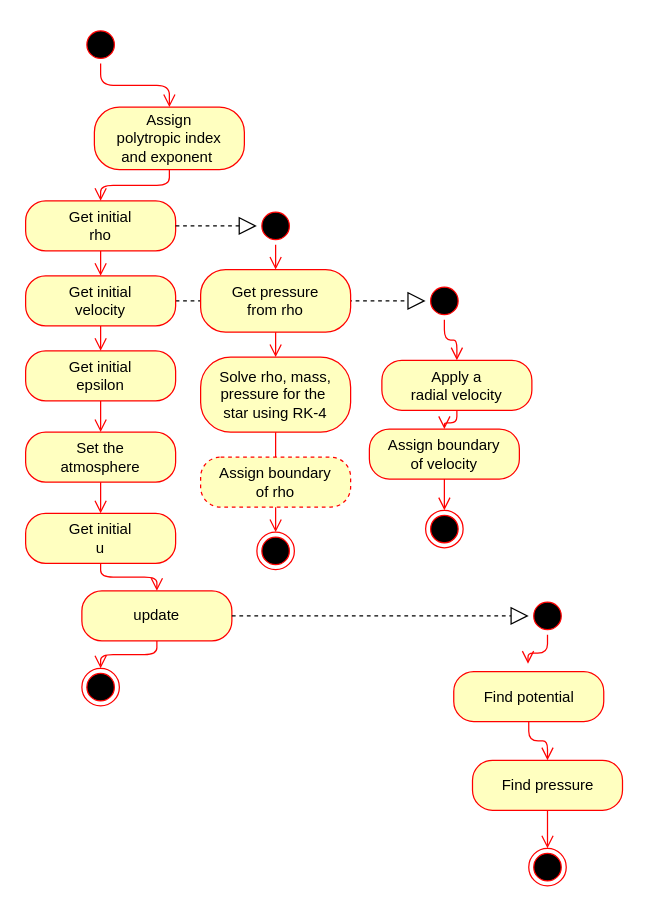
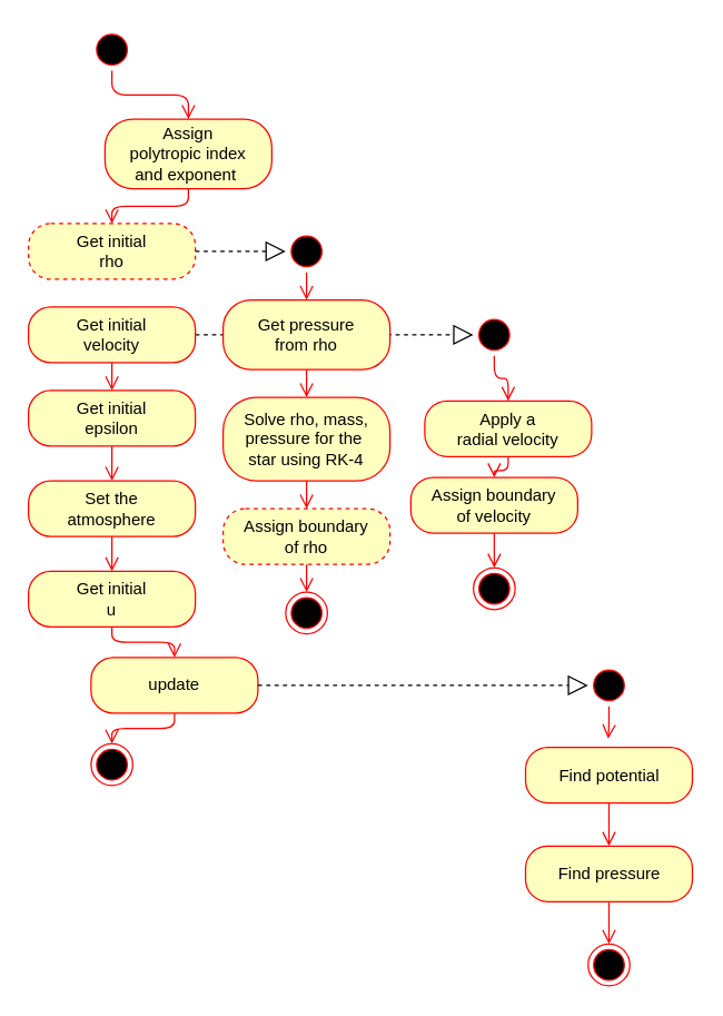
  <mxCell id="0" />
  <mxCell id="1" parent="0" />
  <mxCell id="2" value="" style="endArrow=block;dashed=1;endFill=0;endSize=12;html=1;exitX=1;exitY=0.5;exitDx=0;exitDy=0;entryX=0;entryY=0.5;entryDx=0;entryDy=0;" edge="1" parent="1" source="9" target="29"><mxGeometry width="160" relative="1" as="geometry"><mxPoint x="335" y="179" as="sourcePoint" /><mxPoint x="495" y="179" as="targetPoint" /></mxGeometry></mxCell>
  <mxCell id="3" value="" style="ellipse;html=1;shape=startState;fillColor=#000000;strokeColor=#ff0000;" parent="1" vertex="1"><mxGeometry x="65" y="20" width="30" height="30" as="geometry" /></mxCell>
  <mxCell id="4" value="" style="edgeStyle=orthogonalEdgeStyle;html=1;verticalAlign=bottom;endArrow=open;endSize=8;strokeColor=#ff0000;entryX=0.5;entryY=0;entryDx=0;entryDy=0;" parent="1" source="3" target="5" edge="1"><mxGeometry relative="1" as="geometry"><mxPoint x="80" y="110" as="targetPoint" /></mxGeometry></mxCell>
  <mxCell id="5" value="Assign&lt;br&gt;polytropic index&lt;br&gt;and exponent&amp;nbsp;" style="rounded=1;whiteSpace=wrap;html=1;arcSize=40;fontColor=#000000;fillColor=#ffffc0;strokeColor=#ff0000;" parent="1" vertex="1"><mxGeometry x="75" y="85" width="120" height="50" as="geometry" /></mxCell>
  <mxCell id="6" value="" style="edgeStyle=orthogonalEdgeStyle;html=1;verticalAlign=bottom;endArrow=open;endSize=8;strokeColor=#ff0000;entryX=0.5;entryY=0;entryDx=0;entryDy=0;" parent="1" source="5" target="7" edge="1"><mxGeometry relative="1" as="geometry"><mxPoint x="80" y="240" as="targetPoint" /></mxGeometry></mxCell>
- <mxCell id="7" value="Get initial&lt;br&gt;rho" style="rounded=1;whiteSpace=wrap;html=1;arcSize=40;fontColor=#000000;fillColor=#ffffc0;strokeColor=#ff0000;" parent="1" vertex="1"><mxGeometry x="20" y="160" width="120" height="40" as="geometry" /></mxCell>
- <mxCell id="8" value="" style="edgeStyle=orthogonalEdgeStyle;html=1;verticalAlign=bottom;endArrow=open;endSize=8;strokeColor=#ff0000;entryX=0.5;entryY=0;entryDx=0;entryDy=0;" parent="1" source="7" target="9" edge="1"><mxGeometry relative="1" as="geometry"><mxPoint x="80" y="360" as="targetPoint" /></mxGeometry></mxCell>
+ <mxCell id="7" value="Get initial&lt;br&gt;rho" style="rounded=1;whiteSpace=wrap;html=1;arcSize=40;fontColor=#000000;fillColor=#ffffc0;strokeColor=#ff0000;dashed=1;" parent="1" vertex="1"><mxGeometry x="20" y="160" width="120" height="40" as="geometry" /></mxCell>
  <mxCell id="9" value="Get initial&lt;br&gt;velocity" style="rounded=1;whiteSpace=wrap;html=1;arcSize=40;fontColor=#000000;fillColor=#ffffc0;strokeColor=#ff0000;" parent="1" vertex="1"><mxGeometry x="20" y="220" width="120" height="40" as="geometry" /></mxCell>
  <mxCell id="10" value="" style="edgeStyle=orthogonalEdgeStyle;html=1;verticalAlign=bottom;endArrow=open;endSize=8;strokeColor=#ff0000;entryX=0.5;entryY=0;entryDx=0;entryDy=0;" parent="1" source="9" target="11" edge="1"><mxGeometry relative="1" as="geometry"><mxPoint x="80" y="490" as="targetPoint" /></mxGeometry></mxCell>
  <mxCell id="11" value="Get initial&lt;br&gt;epsilon" style="rounded=1;whiteSpace=wrap;html=1;arcSize=40;fontColor=#000000;fillColor=#ffffc0;strokeColor=#ff0000;" parent="1" vertex="1"><mxGeometry x="20" y="280" width="120" height="40" as="geometry" /></mxCell>
  <mxCell id="12" value="" style="edgeStyle=orthogonalEdgeStyle;html=1;verticalAlign=bottom;endArrow=open;endSize=8;strokeColor=#ff0000;entryX=0.5;entryY=0;entryDx=0;entryDy=0;" parent="1" source="11" target="13" edge="1"><mxGeometry relative="1" as="geometry"><mxPoint x="80" y="620" as="targetPoint" /></mxGeometry></mxCell>
  <mxCell id="13" value="Set the&lt;br&gt;atmosphere" style="rounded=1;whiteSpace=wrap;html=1;arcSize=40;fontColor=#000000;fillColor=#ffffc0;strokeColor=#ff0000;" parent="1" vertex="1"><mxGeometry x="20" y="345" width="120" height="40" as="geometry" /></mxCell>
  <mxCell id="14" value="" style="edgeStyle=orthogonalEdgeStyle;html=1;verticalAlign=bottom;endArrow=open;endSize=8;strokeColor=#ff0000;entryX=0.5;entryY=0;entryDx=0;entryDy=0;" parent="1" source="13" target="15" edge="1"><mxGeometry relative="1" as="geometry"><mxPoint x="80" y="730" as="targetPoint" /></mxGeometry></mxCell>
  <mxCell id="15" value="Get initial&lt;br&gt;u" style="rounded=1;whiteSpace=wrap;html=1;arcSize=40;fontColor=#000000;fillColor=#ffffc0;strokeColor=#ff0000;" parent="1" vertex="1"><mxGeometry x="20" y="410" width="120" height="40" as="geometry" /></mxCell>
  <mxCell id="16" value="" style="edgeStyle=orthogonalEdgeStyle;html=1;verticalAlign=bottom;endArrow=open;endSize=8;strokeColor=#ff0000;entryX=0.5;entryY=0;entryDx=0;entryDy=0;" parent="1" source="15" target="17" edge="1"><mxGeometry relative="1" as="geometry"><mxPoint x="80" y="840" as="targetPoint" /></mxGeometry></mxCell>
  <mxCell id="17" value="update" style="rounded=1;whiteSpace=wrap;html=1;arcSize=40;fontColor=#000000;fillColor=#ffffc0;strokeColor=#ff0000;" parent="1" vertex="1"><mxGeometry x="65" y="472" width="120" height="40" as="geometry" /></mxCell>
  <mxCell id="18" value="" style="edgeStyle=orthogonalEdgeStyle;html=1;verticalAlign=bottom;endArrow=open;endSize=8;strokeColor=#ff0000;entryX=0.5;entryY=0;entryDx=0;entryDy=0;" parent="1" source="17" target="19" edge="1"><mxGeometry relative="1" as="geometry"><mxPoint x="80" y="960" as="targetPoint" /></mxGeometry></mxCell>
  <mxCell id="19" value="" style="ellipse;html=1;shape=endState;fillColor=#000000;strokeColor=#ff0000;" parent="1" vertex="1"><mxGeometry x="65" y="534" width="30" height="30" as="geometry" /></mxCell>
  <mxCell id="20" value="" style="ellipse;html=1;shape=startState;fillColor=#000000;strokeColor=#ff0000;" parent="1" vertex="1"><mxGeometry x="205" y="165" width="30" height="30" as="geometry" /></mxCell>
  <mxCell id="21" value="" style="edgeStyle=orthogonalEdgeStyle;html=1;verticalAlign=bottom;endArrow=open;endSize=8;strokeColor=#ff0000;entryX=0.5;entryY=0;entryDx=0;entryDy=0;" parent="1" source="20" target="22" edge="1"><mxGeometry relative="1" as="geometry"><mxPoint x="220" y="252.5" as="targetPoint" /></mxGeometry></mxCell>
  <mxCell id="22" value="Get pressure&lt;br&gt;from rho" style="rounded=1;whiteSpace=wrap;html=1;arcSize=40;fontColor=#000000;fillColor=#ffffc0;strokeColor=#ff0000;" parent="1" vertex="1"><mxGeometry x="160" y="215" width="120" height="50" as="geometry" /></mxCell>
  <mxCell id="23" value="" style="edgeStyle=orthogonalEdgeStyle;html=1;verticalAlign=bottom;endArrow=open;endSize=8;strokeColor=#ff0000;entryX=0.5;entryY=0;entryDx=0;entryDy=0;" parent="1" source="22" target="24" edge="1"><mxGeometry relative="1" as="geometry"><mxPoint x="220" y="362.5" as="targetPoint" /></mxGeometry></mxCell>
  <mxCell id="24" value="Solve rho, mass,&lt;br&gt;pressure for the&amp;nbsp;&lt;br&gt;star using RK-4" style="rounded=1;whiteSpace=wrap;html=1;arcSize=40;fontColor=#000000;fillColor=#ffffc0;strokeColor=#ff0000;" parent="1" vertex="1"><mxGeometry x="160" y="285" width="120" height="60" as="geometry" /></mxCell>
- <mxCell id="25" value="" style="edgeStyle=orthogonalEdgeStyle;html=1;verticalAlign=bottom;endArrow=none;endSize=8;strokeColor=#ff0000;entryX=0.5;entryY=0;entryDx=0;entryDy=0;" parent="1" source="24" target="26" edge="1"><mxGeometry relative="1" as="geometry"><mxPoint x="220" y="482.5" as="targetPoint" /></mxGeometry></mxCell>
+ <mxCell id="25" value="" style="edgeStyle=orthogonalEdgeStyle;html=1;verticalAlign=bottom;endArrow=open;endSize=8;strokeColor=#ff0000;entryX=0.5;entryY=0;entryDx=0;entryDy=0;" parent="1" source="24" target="26" edge="1"><mxGeometry relative="1" as="geometry"><mxPoint x="220" y="482.5" as="targetPoint" /></mxGeometry></mxCell>
  <mxCell id="26" value="Assign boundary&lt;br&gt;of rho" style="rounded=1;whiteSpace=wrap;html=1;arcSize=40;fontColor=#000000;fillColor=#ffffc0;strokeColor=#ff0000;dashed=1;" parent="1" vertex="1"><mxGeometry x="160" y="365" width="120" height="40" as="geometry" /></mxCell>
  <mxCell id="27" value="" style="edgeStyle=orthogonalEdgeStyle;html=1;verticalAlign=bottom;endArrow=open;endSize=8;strokeColor=#ff0000;entryX=0.5;entryY=0;entryDx=0;entryDy=0;" parent="1" source="26" target="28" edge="1"><mxGeometry relative="1" as="geometry"><mxPoint x="220" y="602.5" as="targetPoint" /></mxGeometry></mxCell>
  <mxCell id="28" value="" style="ellipse;html=1;shape=endState;fillColor=#000000;strokeColor=#ff0000;" parent="1" vertex="1"><mxGeometry x="205" y="425" width="30" height="30" as="geometry" /></mxCell>
  <mxCell id="29" value="" style="ellipse;html=1;shape=startState;fillColor=#000000;strokeColor=#ff0000;" parent="1" vertex="1"><mxGeometry x="340" y="225" width="30" height="30" as="geometry" /></mxCell>
  <mxCell id="30" value="" style="edgeStyle=orthogonalEdgeStyle;html=1;verticalAlign=bottom;endArrow=open;endSize=8;strokeColor=#ff0000;entryX=0.5;entryY=0;entryDx=0;entryDy=0;" parent="1" source="29" target="31" edge="1"><mxGeometry relative="1" as="geometry"><mxPoint x="355" y="317.5" as="targetPoint" /></mxGeometry></mxCell>
  <mxCell id="31" value="Apply a&lt;br&gt;radial velocity" style="rounded=1;whiteSpace=wrap;html=1;arcSize=40;fontColor=#000000;fillColor=#ffffc0;strokeColor=#ff0000;" parent="1" vertex="1"><mxGeometry x="305" y="287.5" width="120" height="40" as="geometry" /></mxCell>
  <mxCell id="32" value="" style="edgeStyle=orthogonalEdgeStyle;html=1;verticalAlign=bottom;endArrow=open;endSize=8;strokeColor=#ff0000;entryX=0.5;entryY=0;entryDx=0;entryDy=0;" parent="1" source="31" target="33" edge="1"><mxGeometry relative="1" as="geometry"><mxPoint x="355" y="370" as="targetPoint" /></mxGeometry></mxCell>
  <mxCell id="33" value="Assign boundary&lt;br&gt;of velocity" style="rounded=1;whiteSpace=wrap;html=1;arcSize=40;fontColor=#000000;fillColor=#ffffc0;strokeColor=#ff0000;" parent="1" vertex="1"><mxGeometry x="295" y="342.5" width="120" height="40" as="geometry" /></mxCell>
  <mxCell id="34" value="" style="edgeStyle=orthogonalEdgeStyle;html=1;verticalAlign=bottom;endArrow=open;endSize=8;strokeColor=#ff0000;entryX=0.5;entryY=0;entryDx=0;entryDy=0;" parent="1" source="33" target="35" edge="1"><mxGeometry relative="1" as="geometry"><mxPoint x="355" y="477.5" as="targetPoint" /></mxGeometry></mxCell>
  <mxCell id="35" value="" style="ellipse;html=1;shape=endState;fillColor=#000000;strokeColor=#ff0000;" parent="1" vertex="1"><mxGeometry x="340" y="407.5" width="30" height="30" as="geometry" /></mxCell>
  <mxCell id="36" value="" style="ellipse;html=1;shape=startState;fillColor=#000000;strokeColor=#ff0000;" vertex="1" parent="1"><mxGeometry x="422.5" y="477" width="30" height="30" as="geometry" /></mxCell>
  <mxCell id="37" value="" style="edgeStyle=orthogonalEdgeStyle;html=1;verticalAlign=bottom;endArrow=open;endSize=8;strokeColor=#ff0000;entryX=0.495;entryY=-0.155;entryDx=0;entryDy=0;entryPerimeter=0;" edge="1" source="36" parent="1" target="38"><mxGeometry relative="1" as="geometry"><mxPoint x="437.5" y="562" as="targetPoint" /></mxGeometry></mxCell>
- <mxCell id="38" value="Find potential" style="rounded=1;whiteSpace=wrap;html=1;arcSize=40;fontColor=#000000;fillColor=#ffffc0;strokeColor=#ff0000;" vertex="1" parent="1"><mxGeometry x="362.5" y="536.5" width="120" height="40" as="geometry" /></mxCell>
+ <mxCell id="38" value="Find potential" style="rounded=1;whiteSpace=wrap;html=1;arcSize=40;fontColor=#000000;fillColor=#ffffc0;strokeColor=#ff0000;" vertex="1" parent="1"><mxGeometry x="377.5" y="536.5" width="120" height="40" as="geometry" /></mxCell>
  <mxCell id="39" value="" style="edgeStyle=orthogonalEdgeStyle;html=1;verticalAlign=bottom;endArrow=open;endSize=8;strokeColor=#ff0000;entryX=0.5;entryY=0;entryDx=0;entryDy=0;" edge="1" source="38" parent="1" target="40"><mxGeometry relative="1" as="geometry"><mxPoint x="437.5" y="680" as="targetPoint" /></mxGeometry></mxCell>
  <mxCell id="40" value="Find pressure" style="rounded=1;whiteSpace=wrap;html=1;arcSize=40;fontColor=#000000;fillColor=#ffffc0;strokeColor=#ff0000;" vertex="1" parent="1"><mxGeometry x="377.5" y="607.5" width="120" height="40" as="geometry" /></mxCell>
  <mxCell id="41" value="" style="edgeStyle=orthogonalEdgeStyle;html=1;verticalAlign=bottom;endArrow=open;endSize=8;strokeColor=#ff0000;entryX=0.5;entryY=0;entryDx=0;entryDy=0;" edge="1" source="40" parent="1" target="42"><mxGeometry relative="1" as="geometry"><mxPoint x="437.5" y="820" as="targetPoint" /></mxGeometry></mxCell>
  <mxCell id="42" value="" style="ellipse;html=1;shape=endState;fillColor=#000000;strokeColor=#ff0000;" vertex="1" parent="1"><mxGeometry x="422.5" y="678" width="30" height="30" as="geometry" /></mxCell>
  <mxCell id="43" value="" style="endArrow=block;dashed=1;endFill=0;endSize=12;html=1;exitX=1;exitY=0.5;exitDx=0;exitDy=0;entryX=0;entryY=0.5;entryDx=0;entryDy=0;" edge="1" parent="1" source="7" target="20"><mxGeometry width="160" relative="1" as="geometry"><mxPoint x="155" y="129" as="sourcePoint" /><mxPoint x="315" y="129" as="targetPoint" /></mxGeometry></mxCell>
  <mxCell id="44" value="" style="endArrow=block;dashed=1;endFill=0;endSize=12;html=1;exitX=1;exitY=0.5;exitDx=0;exitDy=0;entryX=0;entryY=0.5;entryDx=0;entryDy=0;" edge="1" parent="1" source="17" target="36"><mxGeometry width="160" relative="1" as="geometry"><mxPoint x="195" y="489" as="sourcePoint" /><mxPoint x="355" y="489" as="targetPoint" /></mxGeometry></mxCell>
